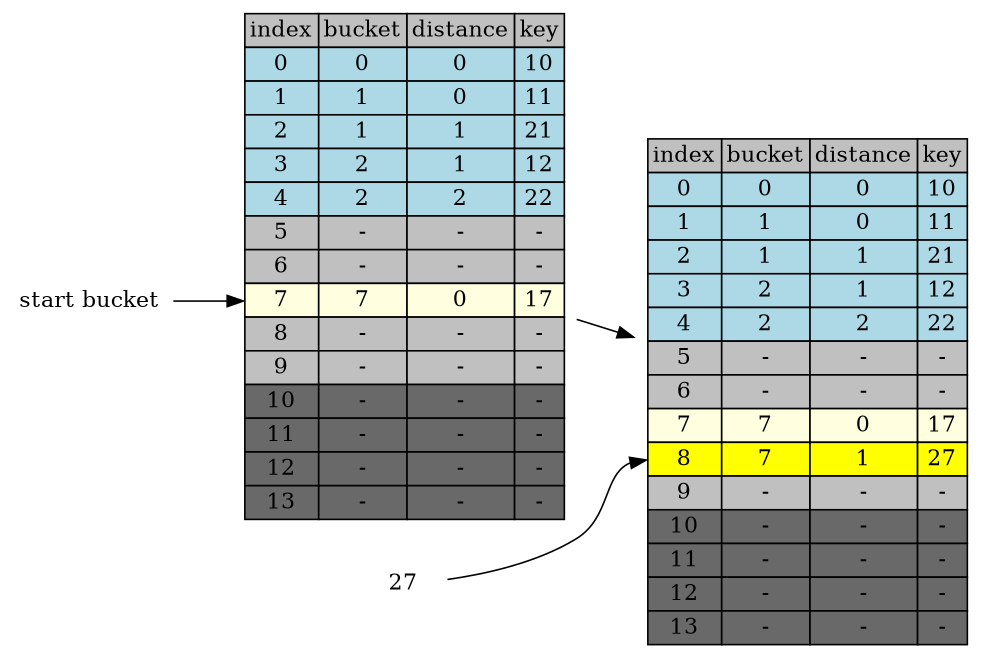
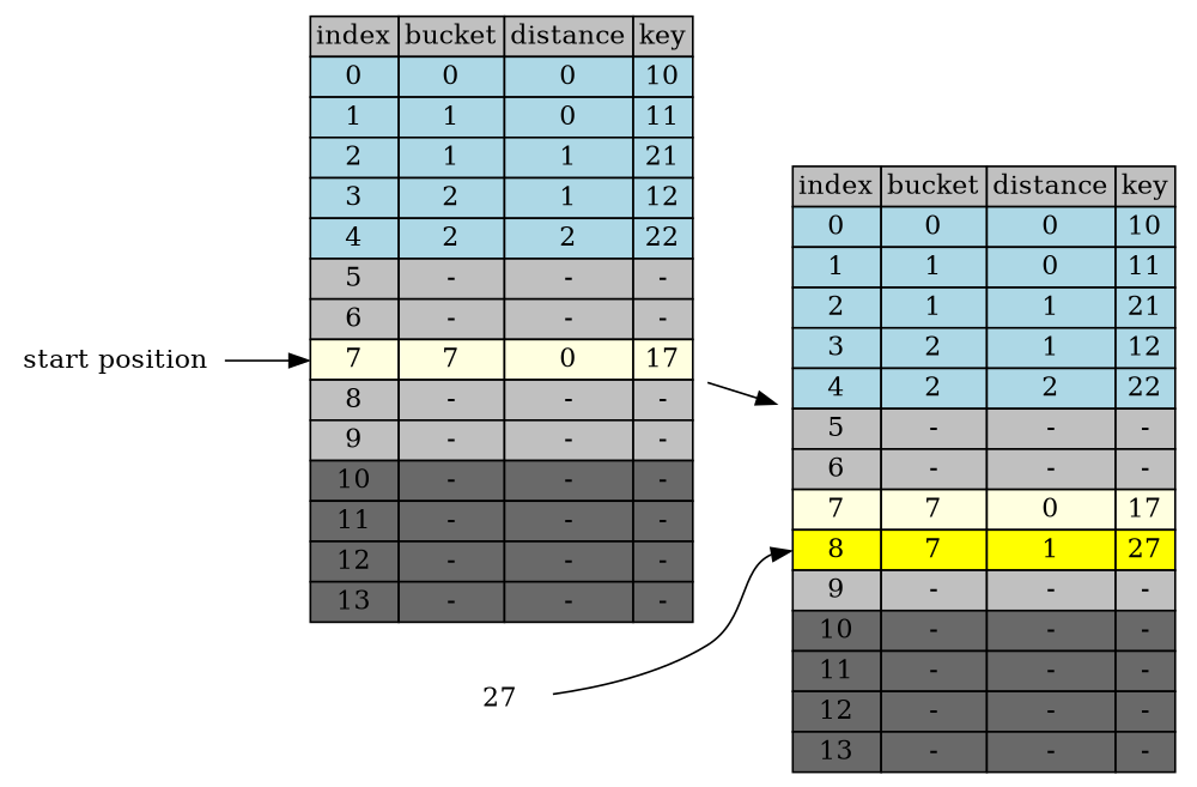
  digraph {
    rankdir=LR
    node [shape=plaintext]
    n1 [label=<         <TABLE BORDER="0" CELLBORDER="1" CELLSPACING="0">             <TR>                 <TD BGCOLOR="grey">index</TD>                 <TD BGCOLOR="grey">bucket</TD>                 <TD BGCOLOR="grey">distance</TD>                 <TD BGCOLOR="grey">key</TD>             </TR>                        <TR>                 <TD BGCOLOR="lightblue" PORT="i0">0</TD>                 <TD BGCOLOR="lightblue">0</TD>                 <TD BGCOLOR="lightblue">0</TD>                 <TD BGCOLOR="lightblue" PORT="k0">10</TD>             </TR>                        <TR>                 <TD BGCOLOR="lightblue" PORT="i1">1</TD>                 <TD BGCOLOR="lightblue">1</TD>                 <TD BGCOLOR="lightblue">0</TD>                 <TD BGCOLOR="lightblue" PORT="k1">11</TD>             </TR>                        <TR>                 <TD BGCOLOR="lightblue" PORT="i2">2</TD>                 <TD BGCOLOR="lightblue">1</TD>                 <TD BGCOLOR="lightblue">1</TD>                 <TD BGCOLOR="lightblue" PORT="k2">21</TD>             </TR>                        <TR>                 <TD BGCOLOR="lightblue" PORT="i3">3</TD>                 <TD BGCOLOR="lightblue">2</TD>                 <TD BGCOLOR="lightblue">1</TD>                 <TD BGCOLOR="lightblue" PORT="k3">12</TD>             </TR>                        <TR>                 <TD BGCOLOR="lightblue" PORT="i4">4</TD>                 <TD BGCOLOR="lightblue">2</TD>                 <TD BGCOLOR="lightblue">2</TD>                 <TD BGCOLOR="lightblue" PORT="k4">22</TD>             </TR>                        <TR>                 <TD BGCOLOR="grey" PORT="i5">5</TD>                 <TD BGCOLOR="grey">-</TD>                 <TD BGCOLOR="grey">-</TD>                 <TD BGCOLOR="grey" PORT="k5">-</TD>             </TR>             <TR>                 <TD BGCOLOR="grey" PORT="i6">6</TD>                 <TD BGCOLOR="grey">-</TD>                 <TD BGCOLOR="grey">-</TD>                 <TD BGCOLOR="grey" PORT="k6">-</TD>              </TR>                        <TR>                 <TD BGCOLOR="lightyellow" PORT="i7">7</TD>                 <TD BGCOLOR="lightyellow">7</TD>                 <TD BGCOLOR="lightyellow">0</TD>                 <TD BGCOLOR="lightyellow" PORT="k7">17</TD>             </TR>                        <TR>                 <TD BGCOLOR="grey" PORT="i8">8</TD>                 <TD BGCOLOR="grey">-</TD>                 <TD BGCOLOR="grey">-</TD>                 <TD BGCOLOR="grey" PORT="k8">-</TD>             </TR>                        <TR>                 <TD BGCOLOR="grey" PORT="i9">9</TD>                 <TD BGCOLOR="grey">-</TD>                 <TD BGCOLOR="grey">-</TD>                 <TD BGCOLOR="grey" PORT="k9">-</TD>             </TR>                        <TR>                 <TD BGCOLOR="dimgrey" PORT="i10">10</TD>                 <TD BGCOLOR="dimgrey">-</TD>                 <TD BGCOLOR="dimgrey">-</TD>                 <TD BGCOLOR="dimgrey" PORT="k10">-</TD>             </TR>                        <TR>                 <TD BGCOLOR="dimgrey" PORT="i11">11</TD>                 <TD BGCOLOR="dimgrey">-</TD>                 <TD BGCOLOR="dimgrey">-</TD>                 <TD BGCOLOR="dimgrey" PORT="k11">-</TD>             </TR>                        <TR>                 <TD BGCOLOR="dimgrey" PORT="i12">12</TD>                 <TD BGCOLOR="dimgrey">-</TD>                 <TD BGCOLOR="dimgrey">-</TD>                 <TD BGCOLOR="dimgrey" PORT="k12">-</TD>             </TR>                        <TR>                 <TD BGCOLOR="dimgrey" PORT="i13">13</TD>                 <TD BGCOLOR="dimgrey">-</TD>                 <TD BGCOLOR="dimgrey">-</TD>                 <TD BGCOLOR="dimgrey" PORT="k13">-</TD>             </TR>                    </TABLE>     >]
    n2 [label=<         <TABLE BORDER="0" CELLBORDER="1" CELLSPACING="0">             <TR>                 <TD BGCOLOR="grey">index</TD>                 <TD BGCOLOR="grey">bucket</TD>                 <TD BGCOLOR="grey">distance</TD>                 <TD BGCOLOR="grey">key</TD>             </TR>                        <TR>                 <TD BGCOLOR="lightblue" PORT="i0">0</TD>                 <TD BGCOLOR="lightblue">0</TD>                 <TD BGCOLOR="lightblue">0</TD>                 <TD BGCOLOR="lightblue" PORT="k0">10</TD>             </TR>                        <TR>                 <TD BGCOLOR="lightblue" PORT="i1">1</TD>                 <TD BGCOLOR="lightblue">1</TD>                 <TD BGCOLOR="lightblue">0</TD>                 <TD BGCOLOR="lightblue" PORT="k1">11</TD>             </TR>                        <TR>                 <TD BGCOLOR="lightblue" PORT="i2">2</TD>                 <TD BGCOLOR="lightblue">1</TD>                 <TD BGCOLOR="lightblue">1</TD>                 <TD BGCOLOR="lightblue" PORT="k2">21</TD>             </TR>                        <TR>                 <TD BGCOLOR="lightblue" PORT="i3">3</TD>                 <TD BGCOLOR="lightblue">2</TD>                 <TD BGCOLOR="lightblue">1</TD>                 <TD BGCOLOR="lightblue" PORT="k3">12</TD>             </TR>                        <TR>                 <TD BGCOLOR="lightblue" PORT="i4">4</TD>                 <TD BGCOLOR="lightblue">2</TD>                 <TD BGCOLOR="lightblue">2</TD>                 <TD BGCOLOR="lightblue" PORT="k4">22</TD>             </TR>                        <TR>                 <TD BGCOLOR="grey" PORT="i5">5</TD>                 <TD BGCOLOR="grey">-</TD>                 <TD BGCOLOR="grey">-</TD>                 <TD BGCOLOR="grey" PORT="k5">-</TD>             </TR>             <TR>                 <TD BGCOLOR="grey" PORT="i6">6</TD>                 <TD BGCOLOR="grey">-</TD>                 <TD BGCOLOR="grey">-</TD>                 <TD BGCOLOR="grey" PORT="k6">-</TD>              </TR>                        <TR>                 <TD BGCOLOR="lightyellow" PORT="i7">7</TD>                 <TD BGCOLOR="lightyellow">7</TD>                 <TD BGCOLOR="lightyellow">0</TD>                 <TD BGCOLOR="lightyellow" PORT="k7">17</TD>             </TR>                        <TR>                 <TD BGCOLOR="yellow" PORT="i8">8</TD>                 <TD BGCOLOR="yellow">7</TD>                 <TD BGCOLOR="yellow">1</TD>                 <TD BGCOLOR="yellow" PORT="k8">27</TD>             </TR>                        <TR>                 <TD BGCOLOR="grey" PORT="i9">9</TD>                 <TD BGCOLOR="grey">-</TD>                 <TD BGCOLOR="grey">-</TD>                 <TD BGCOLOR="grey" PORT="k9">-</TD>             </TR>                        <TR>                 <TD BGCOLOR="dimgrey" PORT="i10">10</TD>                 <TD BGCOLOR="dimgrey">-</TD>                 <TD BGCOLOR="dimgrey">-</TD>                 <TD BGCOLOR="dimgrey" PORT="k10">-</TD>             </TR>                        <TR>                 <TD BGCOLOR="dimgrey" PORT="i11">11</TD>                 <TD BGCOLOR="dimgrey">-</TD>                 <TD BGCOLOR="dimgrey">-</TD>                 <TD BGCOLOR="dimgrey" PORT="k11">-</TD>             </TR>                        <TR>                 <TD BGCOLOR="dimgrey" PORT="i12">12</TD>                 <TD BGCOLOR="dimgrey">-</TD>                 <TD BGCOLOR="dimgrey">-</TD>                 <TD BGCOLOR="dimgrey" PORT="k12">-</TD>             </TR>                        <TR>                 <TD BGCOLOR="dimgrey" PORT="i13">13</TD>                 <TD BGCOLOR="dimgrey">-</TD>                 <TD BGCOLOR="dimgrey">-</TD>                 <TD BGCOLOR="dimgrey" PORT="k13">-</TD>             </TR>                    </TABLE>     >]
-   "start position" [label="start bucket"]
+   "start position"
    27
    n1 -> n2
    "start position" -> n1 [headport=i7]
    27 -> n2 [headport=i8]
  }
